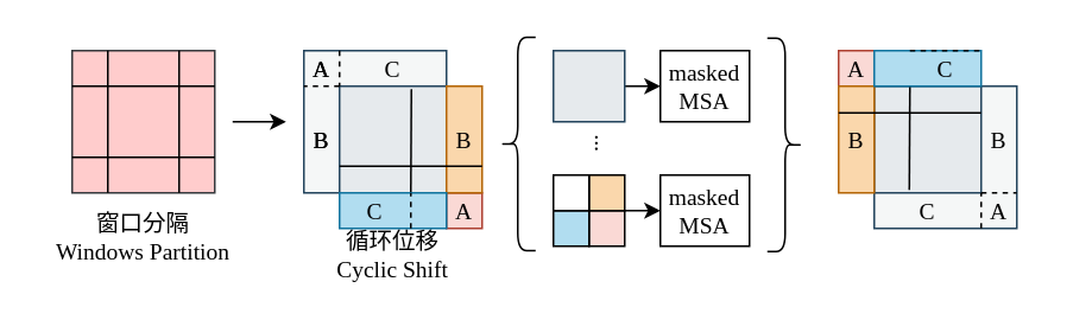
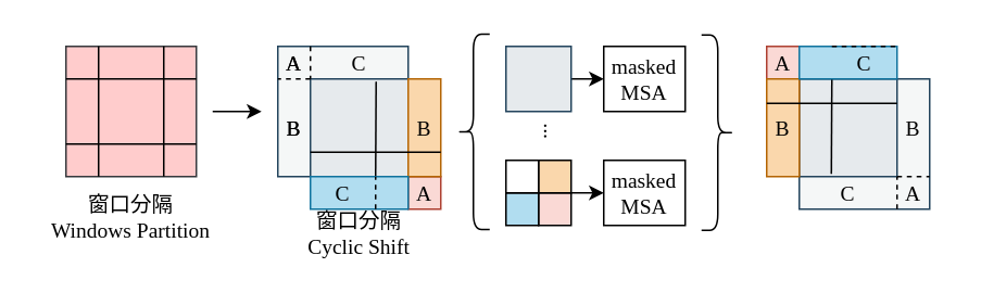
  <mxCell id="0" />
  <mxCell id="1" parent="0" />
  <mxCell id="2" value="" style="group" vertex="1" connectable="0" parent="1"><mxGeometry x="40" y="28" width="80" height="80" as="geometry" /></mxCell>
  <mxCell id="3" value="" style="whiteSpace=wrap;html=1;aspect=fixed;fillColor=#ffcccc;fillStyle=auto;strokeColor=#36393d;" vertex="1" parent="2"><mxGeometry width="80" height="80" as="geometry" /></mxCell>
  <mxCell id="4" value="" style="endArrow=none;html=1;rounded=0;exitX=0;exitY=0.25;exitDx=0;exitDy=0;entryX=1;entryY=0.25;entryDx=0;entryDy=0;" edge="1" parent="2" source="3" target="3"><mxGeometry width="50" height="50" relative="1" as="geometry"><mxPoint x="70" y="90" as="sourcePoint" /><mxPoint x="120" y="40" as="targetPoint" /></mxGeometry></mxCell>
  <mxCell id="5" value="" style="endArrow=none;html=1;rounded=0;exitX=0;exitY=0.75;exitDx=0;exitDy=0;entryX=1;entryY=0.75;entryDx=0;entryDy=0;" edge="1" parent="2" source="3" target="3"><mxGeometry width="50" height="50" relative="1" as="geometry"><mxPoint x="10" y="30" as="sourcePoint" /><mxPoint x="90" y="30" as="targetPoint" /></mxGeometry></mxCell>
  <mxCell id="6" value="" style="endArrow=none;html=1;rounded=0;exitX=0.25;exitY=0;exitDx=0;exitDy=0;entryX=0.25;entryY=1;entryDx=0;entryDy=0;" edge="1" parent="2" source="3" target="3"><mxGeometry width="50" height="50" relative="1" as="geometry"><mxPoint x="10" y="70" as="sourcePoint" /><mxPoint x="90" y="70" as="targetPoint" /></mxGeometry></mxCell>
  <mxCell id="7" value="" style="endArrow=none;html=1;rounded=0;exitX=0.75;exitY=1;exitDx=0;exitDy=0;entryX=0.75;entryY=0;entryDx=0;entryDy=0;" edge="1" parent="2" source="3" target="3"><mxGeometry width="50" height="50" relative="1" as="geometry"><mxPoint x="20" y="80" as="sourcePoint" /><mxPoint x="100" y="80" as="targetPoint" /></mxGeometry></mxCell>
  <mxCell id="8" value="" style="group;fillColor=default;container=0;" vertex="1" connectable="0" parent="1"><mxGeometry x="160" y="28" width="120" height="100" as="geometry" /></mxCell>
  <mxCell id="9" value="" style="endArrow=classic;html=1;rounded=0;entryX=0;entryY=0;entryDx=0;entryDy=0;" edge="1" parent="1" target="42"><mxGeometry width="50" height="50" relative="1" as="geometry"><mxPoint x="130" y="68" as="sourcePoint" /><mxPoint x="190" y="58" as="targetPoint" /></mxGeometry></mxCell>
  <mxCell id="10" value="窗口分隔&lt;br&gt;&lt;font face=&quot;Times New Roman&quot;&gt;Windows Partition&lt;/font&gt;" style="text;html=1;strokeColor=none;fillColor=none;align=center;verticalAlign=middle;whiteSpace=wrap;rounded=0;fontFamily=宋体;fontSize=13;" vertex="1" parent="1"><mxGeometry x="20" y="118" width="120" height="30" as="geometry" /></mxCell>
- <mxCell id="11" value="循环位移&lt;br&gt;&lt;font face=&quot;Times New Roman&quot;&gt;Cyclic Shift&lt;/font&gt;" style="text;html=1;strokeColor=none;fillColor=none;align=center;verticalAlign=middle;whiteSpace=wrap;rounded=0;fontFamily=宋体;fontSize=13;" vertex="1" parent="1"><mxGeometry x="175" y="128" width="90" height="30" as="geometry" /></mxCell>
+ <mxCell id="11" value="窗口分隔&lt;br&gt;&lt;font face=&quot;Times New Roman&quot;&gt;Cyclic Shift&lt;/font&gt;" style="text;html=1;strokeColor=none;fillColor=none;align=center;verticalAlign=middle;whiteSpace=wrap;rounded=0;fontFamily=宋体;fontSize=13;" vertex="1" parent="1"><mxGeometry x="175" y="128" width="90" height="30" as="geometry" /></mxCell>
  <mxCell id="12" style="edgeStyle=orthogonalEdgeStyle;rounded=0;orthogonalLoop=1;jettySize=auto;html=1;exitX=1;exitY=0.5;exitDx=0;exitDy=0;entryX=0;entryY=0.5;entryDx=0;entryDy=0;" edge="1" parent="1" source="13" target="36"><mxGeometry relative="1" as="geometry" /></mxCell>
  <mxCell id="13" value="" style="whiteSpace=wrap;html=1;aspect=fixed;fillStyle=auto;fillColor=#E6EAED;strokeColor=#23445d;" vertex="1" parent="1"><mxGeometry x="310" y="28" width="40" height="40" as="geometry" /></mxCell>
  <mxCell id="14" value="" style="rounded=0;whiteSpace=wrap;html=1;fillColor=#FAD9D5;" vertex="1" parent="1"><mxGeometry x="330" y="118" width="20" height="20" as="geometry" /></mxCell>
  <mxCell id="15" value="" style="rounded=0;whiteSpace=wrap;html=1;fillColor=#B1DDF0;" vertex="1" parent="1"><mxGeometry x="310" y="118" width="20" height="20" as="geometry" /></mxCell>
  <mxCell id="16" style="edgeStyle=orthogonalEdgeStyle;rounded=0;orthogonalLoop=1;jettySize=auto;html=1;exitX=1;exitY=1;exitDx=0;exitDy=0;entryX=0;entryY=0.5;entryDx=0;entryDy=0;" edge="1" parent="1" source="17" target="37"><mxGeometry relative="1" as="geometry" /></mxCell>
  <mxCell id="17" value="" style="rounded=0;whiteSpace=wrap;html=1;fillColor=#FAD7AC;" vertex="1" parent="1"><mxGeometry x="330" y="98" width="20" height="20" as="geometry" /></mxCell>
  <mxCell id="18" value="" style="rounded=0;whiteSpace=wrap;html=1;" vertex="1" parent="1"><mxGeometry x="310" y="98" width="20" height="20" as="geometry" /></mxCell>
  <mxCell id="19" value="" style="group" vertex="1" connectable="0" parent="1"><mxGeometry x="170" y="28" width="110" height="100" as="geometry" /></mxCell>
  <mxCell id="20" value="" style="whiteSpace=wrap;html=1;aspect=fixed;fillStyle=auto;fillColor=#F5F7F7;strokeColor=#23445d;" vertex="1" parent="19"><mxGeometry width="80" height="80" as="geometry" /></mxCell>
  <mxCell id="21" value="" style="whiteSpace=wrap;html=1;aspect=fixed;fillStyle=auto;fillColor=#E6EAED;strokeColor=#23445d;" vertex="1" parent="19"><mxGeometry x="20" y="20" width="60" height="60" as="geometry" /></mxCell>
  <mxCell id="22" value="" style="rounded=0;whiteSpace=wrap;html=1;fillColor=#fad9d5;strokeColor=#ae4132;" vertex="1" parent="19"><mxGeometry x="80" y="80" width="20" height="20" as="geometry" /></mxCell>
  <mxCell id="23" value="" style="rounded=0;whiteSpace=wrap;html=1;fillColor=#fad7ac;strokeColor=#b46504;" vertex="1" parent="19"><mxGeometry x="80" y="20" width="20" height="60" as="geometry" /></mxCell>
  <mxCell id="24" value="" style="endArrow=none;html=1;rounded=0;exitX=0;exitY=0.75;exitDx=0;exitDy=0;entryX=1;entryY=0.75;entryDx=0;entryDy=0;" edge="1" parent="19" source="21" target="23"><mxGeometry width="50" height="50" relative="1" as="geometry"><mxPoint x="110" y="110" as="sourcePoint" /><mxPoint x="160" y="60" as="targetPoint" /></mxGeometry></mxCell>
  <mxCell id="25" value="" style="endArrow=none;html=1;rounded=0;exitX=0.672;exitY=0.028;exitDx=0;exitDy=0;exitPerimeter=0;" edge="1" parent="19" source="21"><mxGeometry width="50" height="50" relative="1" as="geometry"><mxPoint x="150" y="110" as="sourcePoint" /><mxPoint x="60" y="80" as="targetPoint" /></mxGeometry></mxCell>
  <mxCell id="26" value="A" style="text;html=1;strokeColor=none;fillColor=none;align=center;verticalAlign=middle;whiteSpace=wrap;rounded=0;fontSize=13;fontFamily=Times New Roman;" vertex="1" parent="19"><mxGeometry x="70" y="80" width="40" height="20" as="geometry" /></mxCell>
  <mxCell id="27" value="B" style="text;html=1;strokeColor=none;fillColor=none;align=center;verticalAlign=middle;whiteSpace=wrap;rounded=0;fontSize=13;fontFamily=Times New Roman;" vertex="1" parent="19"><mxGeometry x="70" y="40" width="40" height="20" as="geometry" /></mxCell>
  <mxCell id="28" value="" style="rounded=0;whiteSpace=wrap;html=1;fillColor=#b1ddf0;strokeColor=#10739e;" vertex="1" parent="19"><mxGeometry x="20" y="80" width="60" height="20" as="geometry" /></mxCell>
  <mxCell id="29" value="C" style="text;html=1;strokeColor=none;fillColor=none;align=center;verticalAlign=middle;whiteSpace=wrap;rounded=0;fontSize=13;fontFamily=Times New Roman;" vertex="1" parent="19"><mxGeometry x="20" y="80" width="40" height="20" as="geometry" /></mxCell>
  <mxCell id="30" value="" style="endArrow=none;dashed=1;html=1;rounded=0;entryX=1;entryY=0;entryDx=0;entryDy=0;" edge="1" parent="19" target="29"><mxGeometry width="50" height="50" relative="1" as="geometry"><mxPoint x="60" y="100" as="sourcePoint" /><mxPoint x="110" y="140" as="targetPoint" /></mxGeometry></mxCell>
  <mxCell id="31" value="" style="endArrow=none;dashed=1;html=1;rounded=0;exitX=0;exitY=0;exitDx=0;exitDy=0;entryX=0;entryY=0.25;entryDx=0;entryDy=0;" edge="1" parent="19" source="21" target="20"><mxGeometry width="50" height="50" relative="1" as="geometry"><mxPoint x="110" y="120" as="sourcePoint" /><mxPoint x="160" y="70" as="targetPoint" /></mxGeometry></mxCell>
  <mxCell id="32" value="" style="endArrow=none;dashed=1;html=1;rounded=0;exitX=0.25;exitY=0;exitDx=0;exitDy=0;entryX=0;entryY=0;entryDx=0;entryDy=0;" edge="1" parent="19" source="20" target="21"><mxGeometry width="50" height="50" relative="1" as="geometry"><mxPoint x="30" y="30" as="sourcePoint" /><mxPoint x="10" y="30" as="targetPoint" /></mxGeometry></mxCell>
  <mxCell id="33" value="C" style="text;html=1;strokeColor=none;fillColor=none;align=center;verticalAlign=middle;whiteSpace=wrap;rounded=0;fontSize=13;fontFamily=Times New Roman;" vertex="1" parent="19"><mxGeometry x="30" width="40" height="20" as="geometry" /></mxCell>
  <mxCell id="34" value="B" style="text;html=1;strokeColor=none;fillColor=none;align=center;verticalAlign=middle;whiteSpace=wrap;rounded=0;fontSize=13;fontFamily=Times New Roman;" vertex="1" parent="19"><mxGeometry x="-10" y="40" width="40" height="20" as="geometry" /></mxCell>
  <mxCell id="35" value="A" style="text;html=1;strokeColor=none;fillColor=none;align=center;verticalAlign=middle;whiteSpace=wrap;rounded=0;fontSize=13;fontFamily=Times New Roman;" vertex="1" parent="19"><mxGeometry x="-10" width="40" height="20" as="geometry" /></mxCell>
  <mxCell id="36" value="&lt;font face=&quot;Times New Roman&quot;&gt;masked&lt;br&gt;MSA&lt;/font&gt;" style="rounded=0;whiteSpace=wrap;html=1;fontSize=13;fontFamily=宋体;" vertex="1" parent="1"><mxGeometry x="370" y="28" width="50" height="40" as="geometry" /></mxCell>
  <mxCell id="37" value="&lt;font face=&quot;Times New Roman&quot;&gt;masked&lt;br&gt;MSA&lt;/font&gt;" style="rounded=0;whiteSpace=wrap;html=1;fontSize=13;fontFamily=宋体;" vertex="1" parent="1"><mxGeometry x="370" y="98" width="50" height="40" as="geometry" /></mxCell>
  <mxCell id="38" value="..." style="text;html=1;strokeColor=none;fillColor=none;align=center;verticalAlign=middle;whiteSpace=wrap;rounded=0;rotation=-90;fontSize=13;fontFamily=Times New Roman;" vertex="1" parent="1"><mxGeometry x="310" y="73" width="40" height="15" as="geometry" /></mxCell>
  <mxCell id="39" value="" style="shape=curlyBracket;whiteSpace=wrap;html=1;rounded=1;labelPosition=left;verticalLabelPosition=middle;align=right;verticalAlign=middle;" vertex="1" parent="1"><mxGeometry x="280" y="20.5" width="20" height="120" as="geometry" /></mxCell>
  <mxCell id="40" value="" style="shape=curlyBracket;whiteSpace=wrap;html=1;rounded=1;flipH=1;labelPosition=right;verticalLabelPosition=middle;align=left;verticalAlign=middle;" vertex="1" parent="1"><mxGeometry x="430" y="21" width="20" height="120" as="geometry" /></mxCell>
  <mxCell id="41" value="" style="group" vertex="1" connectable="0" parent="1"><mxGeometry x="160" y="28" width="40" height="60" as="geometry" /></mxCell>
  <mxCell id="42" value="B" style="text;html=1;strokeColor=none;fillColor=none;align=center;verticalAlign=middle;whiteSpace=wrap;rounded=0;fontSize=13;fontFamily=Times New Roman;" vertex="1" parent="41"><mxGeometry y="40" width="40" height="20" as="geometry" /></mxCell>
  <mxCell id="43" value="A" style="text;html=1;strokeColor=none;fillColor=none;align=center;verticalAlign=middle;whiteSpace=wrap;rounded=0;fontSize=13;fontFamily=Times New Roman;" vertex="1" parent="41"><mxGeometry width="40" height="20" as="geometry" /></mxCell>
  <mxCell id="44" value="" style="whiteSpace=wrap;html=1;aspect=fixed;fillStyle=auto;fillColor=#F5F7F7;strokeColor=#23445d;rotation=-180;" vertex="1" parent="1"><mxGeometry x="490" y="48" width="80" height="80" as="geometry" /></mxCell>
  <mxCell id="45" value="" style="whiteSpace=wrap;html=1;aspect=fixed;fillStyle=auto;fillColor=#E6EAED;strokeColor=#23445d;rotation=-180;" vertex="1" parent="1"><mxGeometry x="490" y="48" width="60" height="60" as="geometry" /></mxCell>
  <mxCell id="46" value="" style="rounded=0;whiteSpace=wrap;html=1;fillColor=#fad9d5;strokeColor=#ae4132;rotation=-180;" vertex="1" parent="1"><mxGeometry x="470" y="28" width="20" height="20" as="geometry" /></mxCell>
  <mxCell id="47" value="" style="rounded=0;whiteSpace=wrap;html=1;fillColor=#fad7ac;strokeColor=#b46504;rotation=-180;" vertex="1" parent="1"><mxGeometry x="470" y="48" width="20" height="60" as="geometry" /></mxCell>
  <mxCell id="48" value="" style="endArrow=none;html=1;rounded=0;exitX=0;exitY=0.75;exitDx=0;exitDy=0;entryX=1;entryY=0.75;entryDx=0;entryDy=0;" edge="1" parent="1" source="45" target="47"><mxGeometry width="50" height="50" relative="1" as="geometry"><mxPoint x="460" as="sourcePoint" y="18" /><mxPoint x="410" y="68" as="targetPoint" /></mxGeometry></mxCell>
  <mxCell id="49" value="" style="endArrow=none;html=1;rounded=0;exitX=0.672;exitY=0.028;exitDx=0;exitDy=0;exitPerimeter=0;" edge="1" parent="1" source="45"><mxGeometry width="50" height="50" relative="1" as="geometry"><mxPoint x="420" as="sourcePoint" y="18" /><mxPoint x="510" y="48" as="targetPoint" /></mxGeometry></mxCell>
  <mxCell id="50" value="A" style="text;html=1;strokeColor=none;fillColor=none;align=center;verticalAlign=middle;whiteSpace=wrap;rounded=0;fontSize=13;fontFamily=Times New Roman;rotation=0;" vertex="1" parent="1"><mxGeometry x="460" y="28" width="40" height="20" as="geometry" /></mxCell>
  <mxCell id="51" value="B" style="text;html=1;strokeColor=none;fillColor=none;align=center;verticalAlign=middle;whiteSpace=wrap;rounded=0;fontSize=13;fontFamily=Times New Roman;rotation=0;" vertex="1" parent="1"><mxGeometry x="460" y="68" width="40" height="20" as="geometry" /></mxCell>
  <mxCell id="52" value="" style="rounded=0;whiteSpace=wrap;html=1;fillColor=#b1ddf0;strokeColor=#10739e;rotation=-180;" vertex="1" parent="1"><mxGeometry x="490" y="28" width="60" height="20" as="geometry" /></mxCell>
  <mxCell id="53" value="C" style="text;html=1;strokeColor=none;fillColor=none;align=center;verticalAlign=middle;whiteSpace=wrap;rounded=0;fontSize=13;fontFamily=Times New Roman;rotation=0;" vertex="1" parent="1"><mxGeometry x="510" y="28" width="40" height="20" as="geometry" /></mxCell>
  <mxCell id="54" value="" style="endArrow=none;dashed=1;html=1;rounded=0;entryX=1;entryY=0;entryDx=0;entryDy=0;" edge="1" parent="1" target="53"><mxGeometry width="50" height="50" relative="1" as="geometry"><mxPoint x="510" y="28" as="sourcePoint" /><mxPoint x="460" y="-12" as="targetPoint" /></mxGeometry></mxCell>
  <mxCell id="55" value="" style="endArrow=none;dashed=1;html=1;rounded=0;exitX=0;exitY=0;exitDx=0;exitDy=0;entryX=0;entryY=0.25;entryDx=0;entryDy=0;" edge="1" parent="1" source="45" target="44"><mxGeometry width="50" height="50" relative="1" as="geometry"><mxPoint x="460" y="8" as="sourcePoint" /><mxPoint x="410" y="58" as="targetPoint" /></mxGeometry></mxCell>
  <mxCell id="56" value="" style="endArrow=none;dashed=1;html=1;rounded=0;exitX=0.25;exitY=0;exitDx=0;exitDy=0;entryX=0;entryY=0;entryDx=0;entryDy=0;" edge="1" parent="1" source="44" target="45"><mxGeometry width="50" height="50" relative="1" as="geometry"><mxPoint x="540" y="98" as="sourcePoint" /><mxPoint x="560" y="98" as="targetPoint" /></mxGeometry></mxCell>
  <mxCell id="57" value="C" style="text;html=1;strokeColor=none;fillColor=none;align=center;verticalAlign=middle;whiteSpace=wrap;rounded=0;fontSize=13;fontFamily=Times New Roman;rotation=0;" vertex="1" parent="1"><mxGeometry x="500" y="108" width="40" height="20" as="geometry" /></mxCell>
  <mxCell id="58" value="B" style="text;html=1;strokeColor=none;fillColor=none;align=center;verticalAlign=middle;whiteSpace=wrap;rounded=0;fontSize=13;fontFamily=Times New Roman;rotation=0;" vertex="1" parent="1"><mxGeometry x="540" y="68" width="40" height="20" as="geometry" /></mxCell>
  <mxCell id="59" value="A" style="text;html=1;strokeColor=none;fillColor=none;align=center;verticalAlign=middle;whiteSpace=wrap;rounded=0;fontSize=13;fontFamily=Times New Roman;rotation=0;" vertex="1" parent="1"><mxGeometry x="540" y="108" width="40" height="20" as="geometry" /></mxCell>
